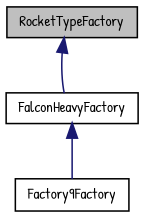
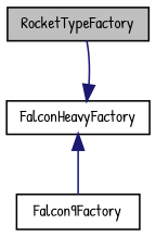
  digraph {
    fontname="Patrick Hand"
    node [color=black fillcolor=white fontname="Patrick Hand" fontsize=10 shape=record style=filled]
    edge [color=midnightblue dir=back fontname="Patrick Hand" fontsize=10 labelfontname=Helvetica labelfontsize=10 style=solid]
    n1 [fillcolor=grey75 fontcolor=black height=0.2 label=RocketTypeFactory width=0.4]
    n2 [height=0.2 label=FalconHeavyFactory width=0.4]
-   n3 [height=0.2 label=Factory9Factory width=0.4]
-   n1 -> n2
+   n3 [height=0.2 label=Falcon9Factory width=0.4]
+   n2 -> n1
    n2 -> n3
  }
